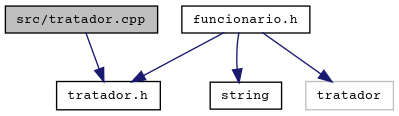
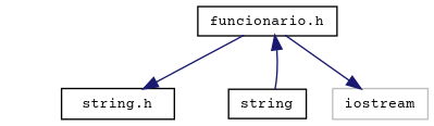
  digraph {
    fontname="Courier Prime"
    node [color=black fillcolor=white fontname="Courier Prime" fontsize=10 shape=record style=filled]
    edge [color=midnightblue fontname="Courier Prime" fontsize=10 labelfontname=Helvetica labelfontsize=10 style=solid]
-   n1 [fillcolor=grey75 fontcolor=black height=0.2 label="src/tratador.cpp" width=0.4]
-   n2 [height=0.2 label="tratador.h" width=0.4]
+   n2 [height=0.2 label="string.h" width=0.4]
    n3 [height=0.2 label="funcionario.h" width=0.4]
    n4 [height=0.2 label=string width=0.4]
-   n5 [color=grey75 height=0.2 label=tratador width=0.4]
-   n1 -> n2
+   n5 [color=grey75 height=0.2 label=iostream width=0.4]
    n3 -> n2
-   n3 -> n4
+   n4 -> n3
    n3 -> n5
  }
